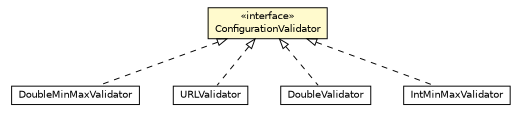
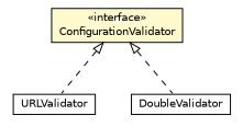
  digraph {
    nodesep=0.25
    ranksep=0.5
    node [fontcolor=black fontname=Helvetica fontsize=10.0 shape=plaintext]
    edge [arrowtail=empty dir=back fontname=Helvetica fontsize=10 headport=p labelfontname=Helvetica labelfontsize=10 style=dashed tailport=p]
    n1 [label=<<table title="org.universAAL.ucc.configuration.model.interfaces.ConfigurationValidator" border="0" cellborder="1" cellspacing="0" cellpadding="2" port="p" bgcolor="lemonChiffon" href="./ConfigurationValidator.html"> 		<tr><td><table border="0" cellspacing="0" cellpadding="1"> <tr><td align="center" balign="center"> &#171;interface&#187; </td></tr> <tr><td align="center" balign="center"> ConfigurationValidator </td></tr> 		</table></td></tr> 		</table>>]
-   n2 [label=<<table title="org.universAAL.ucc.configuration.model.validators.DoubleMinMaxValidator" border="0" cellborder="1" cellspacing="0" cellpadding="2" port="p" href="../validators/DoubleMinMaxValidator.html"> 		<tr><td><table border="0" cellspacing="0" cellpadding="1"> <tr><td align="center" balign="center"> DoubleMinMaxValidator </td></tr> 		</table></td></tr> 		</table>>]
    n3 [label=<<table title="org.universAAL.ucc.configuration.model.validators.URLValidator" border="0" cellborder="1" cellspacing="0" cellpadding="2" port="p" href="../validators/URLValidator.html"> 		<tr><td><table border="0" cellspacing="0" cellpadding="1"> <tr><td align="center" balign="center"> URLValidator </td></tr> 		</table></td></tr> 		</table>>]
    n4 [label=<<table title="org.universAAL.ucc.configuration.model.validators.DoubleValidator" border="0" cellborder="1" cellspacing="0" cellpadding="2" port="p" href="../validators/DoubleValidator.html"> 		<tr><td><table border="0" cellspacing="0" cellpadding="1"> <tr><td align="center" balign="center"> DoubleValidator </td></tr> 		</table></td></tr> 		</table>>]
-   n5 [label=<<table title="org.universAAL.ucc.configuration.model.validators.IntMinMaxValidator" border="0" cellborder="1" cellspacing="0" cellpadding="2" port="p" href="../validators/IntMinMaxValidator.html"> 		<tr><td><table border="0" cellspacing="0" cellpadding="1"> <tr><td align="center" balign="center"> IntMinMaxValidator </td></tr> 		</table></td></tr> 		</table>>]
-   n1 -> n2
    n1 -> n3
    n1 -> n4
-   n1 -> n5
  }
